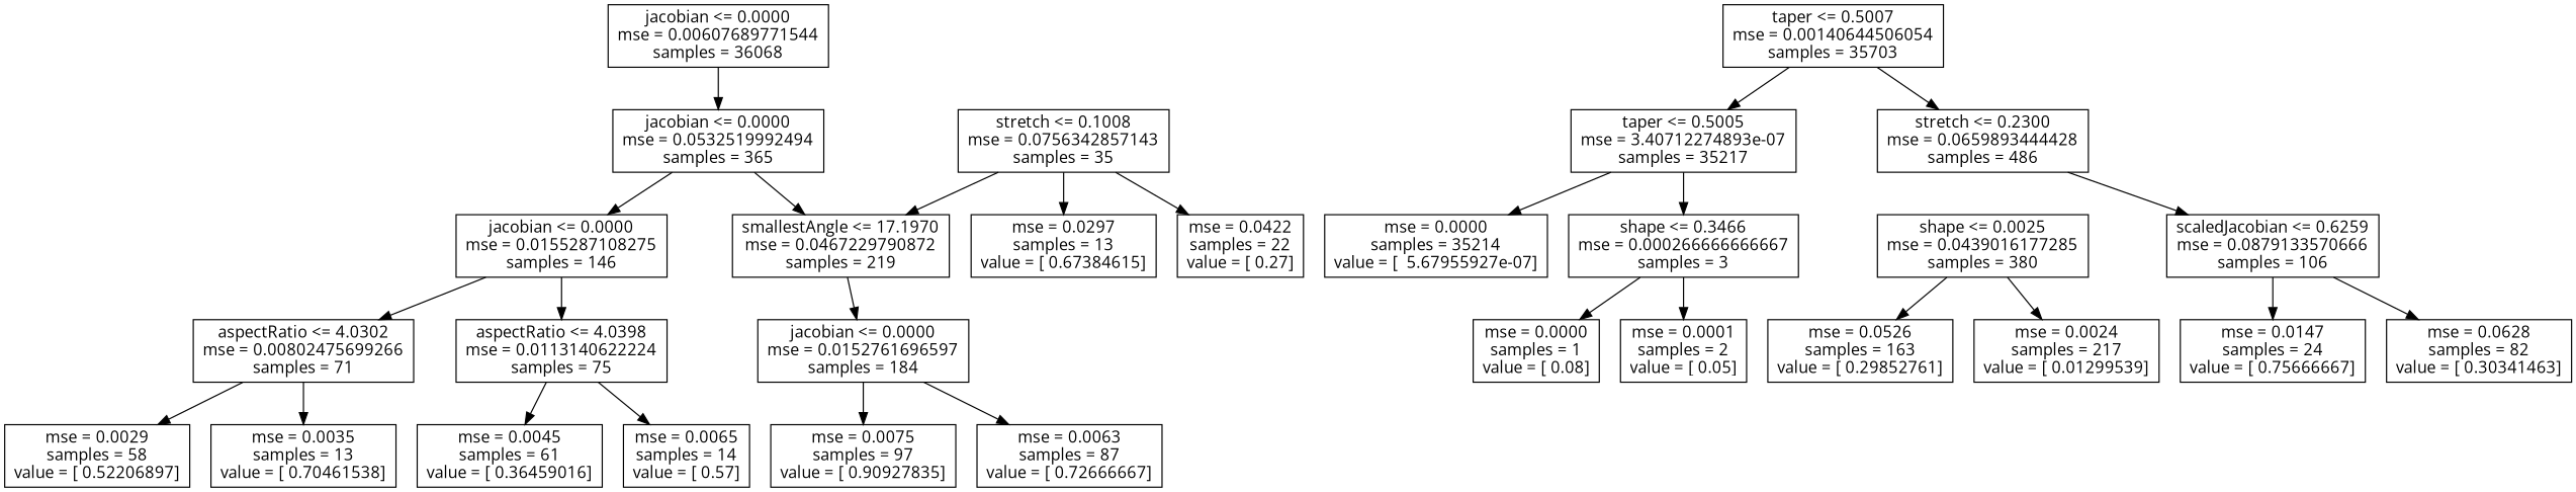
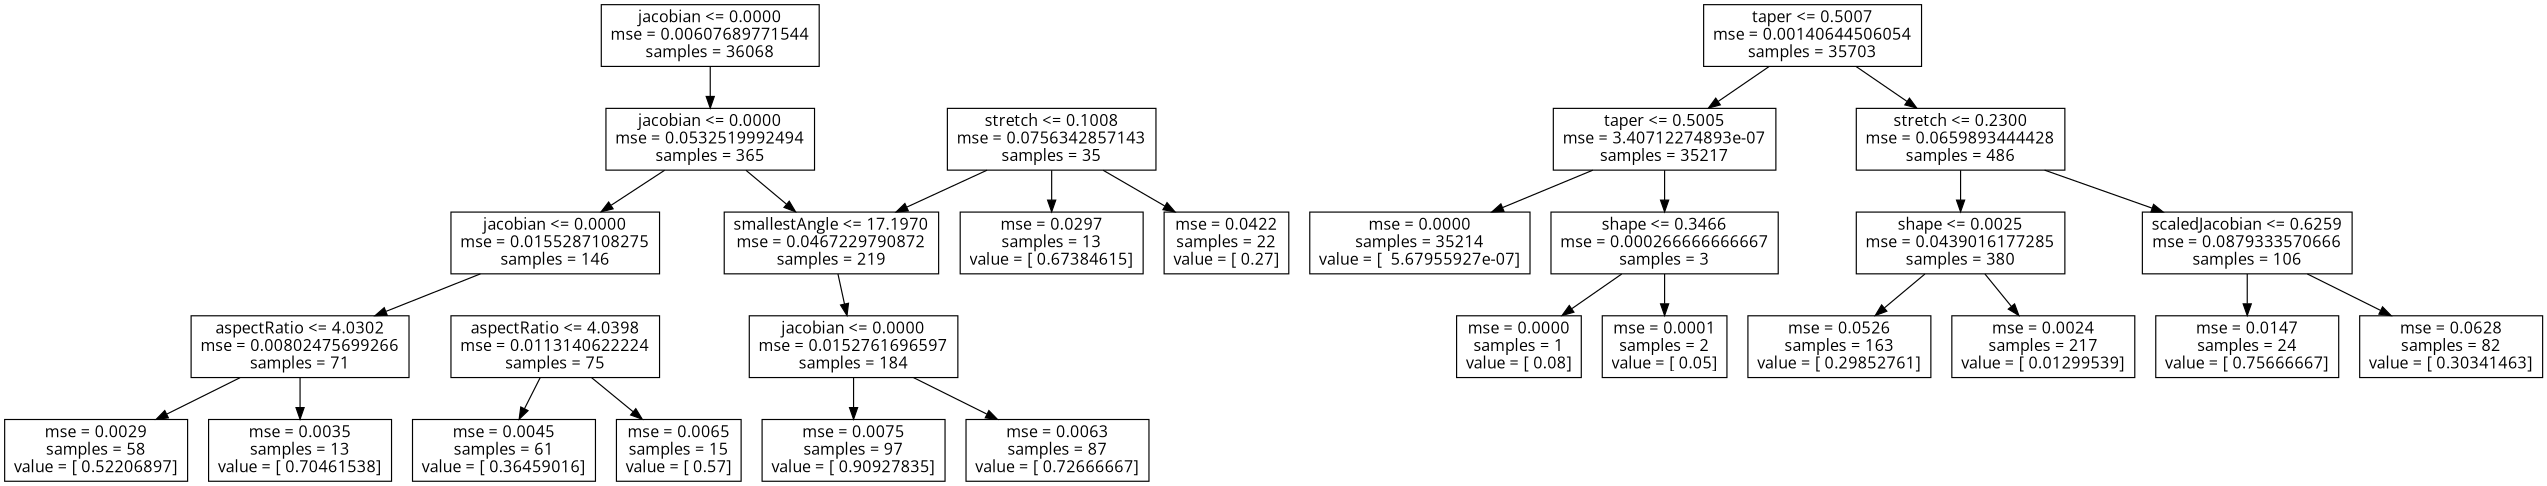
  digraph {
    fontname="Open Sans"
    node [fontname="Open Sans" shape=box]
    edge [fontname="Open Sans"]
    n1 [label="jacobian <= 0.0000\nmse = 0.00607689771544\nsamples = 36068"]
    n2 [label="jacobian <= 0.0000\nmse = 0.0532519992494\nsamples = 365"]
    n3 [label="smallestAngle <= 17.1970\nmse = 0.0467229790872\nsamples = 219"]
    n4 [label="jacobian <= 0.0000\nmse = 0.0155287108275\nsamples = 146"]
    n5 [label="taper <= 0.5007\nmse = 0.00140644506054\nsamples = 35703"]
    n6 [label="taper <= 0.5005\nmse = 3.40712274893e-07\nsamples = 35217"]
    n7 [label="stretch <= 0.2300\nmse = 0.0659893444428\nsamples = 486"]
    n8 [label="jacobian <= 0.0000\nmse = 0.0152761696597\nsamples = 184"]
    n9 [label="aspectRatio <= 4.0302\nmse = 0.00802475699266\nsamples = 71"]
    n10 [label="aspectRatio <= 4.0398\nmse = 0.0113140622224\nsamples = 75"]
    n11 [label="mse = 0.0075\nsamples = 97\nvalue = [ 0.90927835]"]
    n12 [label="mse = 0.0063\nsamples = 87\nvalue = [ 0.72666667]"]
    n13 [label="stretch <= 0.1008\nmse = 0.0756342857143\nsamples = 35"]
    n14 [label="mse = 0.0297\nsamples = 13\nvalue = [ 0.67384615]"]
    n15 [label="mse = 0.0422\nsamples = 22\nvalue = [ 0.27]"]
    n16 [label="mse = 0.0029\nsamples = 58\nvalue = [ 0.52206897]"]
    n17 [label="mse = 0.0035\nsamples = 13\nvalue = [ 0.70461538]"]
    n18 [label="mse = 0.0045\nsamples = 61\nvalue = [ 0.36459016]"]
-   n19 [label="mse = 0.0065\nsamples = 14\nvalue = [ 0.57]"]
+   n19 [label="mse = 0.0065\nsamples = 15\nvalue = [ 0.57]"]
    n20 [label="mse = 0.0000\nsamples = 35214\nvalue = [  5.67955927e-07]"]
    n21 [label="shape <= 0.3466\nmse = 0.000266666666667\nsamples = 3"]
    n22 [label="shape <= 0.0025\nmse = 0.0439016177285\nsamples = 380"]
-   n23 [label="scaledJacobian <= 0.6259\nmse = 0.0879133570666\nsamples = 106"]
+   n23 [label="scaledJacobian <= 0.6259\nmse = 0.0879333570666\nsamples = 106"]
    n24 [label="mse = 0.0000\nsamples = 1\nvalue = [ 0.08]"]
    n25 [label="mse = 0.0001\nsamples = 2\nvalue = [ 0.05]"]
    n26 [label="mse = 0.0526\nsamples = 163\nvalue = [ 0.29852761]"]
    n27 [label="mse = 0.0024\nsamples = 217\nvalue = [ 0.01299539]"]
    n28 [label="mse = 0.0147\nsamples = 24\nvalue = [ 0.75666667]"]
    n29 [label="mse = 0.0628\nsamples = 82\nvalue = [ 0.30341463]"]
    n1 -> n2
    n2 -> n3
    n2 -> n4
    n3 -> n8
    n4 -> n9
-   n4 -> n10
    n5 -> n6
    n5 -> n7
    n6 -> n20
    n6 -> n21
+   n7 -> n22
    n7 -> n23
    n8 -> n11
    n8 -> n12
    n9 -> n16
    n9 -> n17
    n10 -> n18
    n10 -> n19
    n13 -> n3
    n13 -> n14
    n13 -> n15
    n21 -> n24
    n21 -> n25
    n22 -> n26
    n22 -> n27
    n23 -> n28
    n23 -> n29
  }
